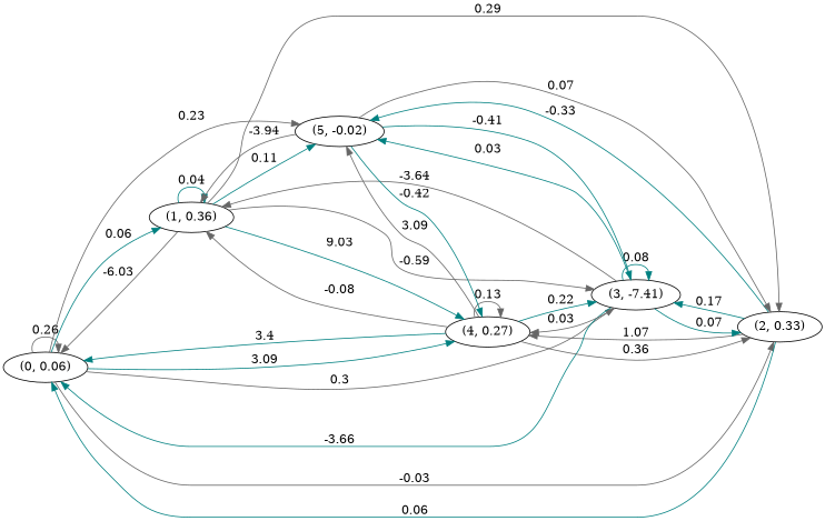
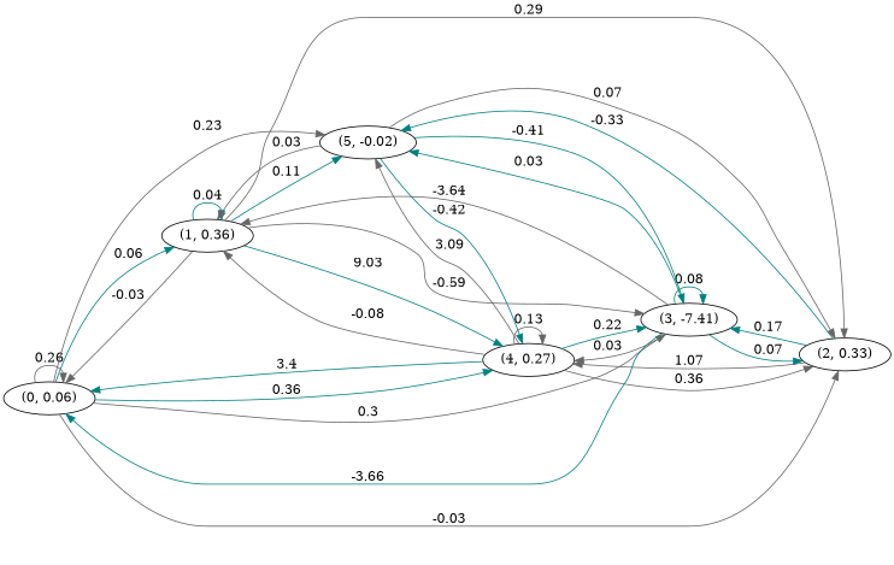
  digraph {
    rankdir=LR
    edge [color=gray40]
    n1 [label="(0, 0.06)"]
    n2 [label="(1, 0.36)"]
    n3 [label="(2, 0.33)"]
    n4 [label="(3, -7.41)"]
    n5 [label="(4, 0.27)"]
    n6 [label="(5, -0.02)"]
    n1 -> n1 [label=0.26]
    n1 -> n2 [color=teal label=0.06]
    n1 -> n3 [label=-0.03]
    n1 -> n4 [label=0.3]
-   n1 -> n5 [color=teal label=3.09]
+   n1 -> n5 [color=teal label=0.36]
    n1 -> n6 [label=0.23]
-   n2 -> n1 [label=-6.03]
+   n2 -> n1 [label=-0.03]
    n2 -> n2 [color=teal label=0.04]
    n2 -> n3 [label=0.29]
    n2 -> n4 [label=-0.59]
    n2 -> n5 [color=teal label=9.03]
    n2 -> n6 [color=teal label=0.11]
-   n3 -> n1 [color=teal label=0.06]
    n3 -> n4 [color=teal label=0.17]
    n3 -> n5 [label=1.07]
    n3 -> n6 [color=teal label=-0.33]
    n4 -> n1 [color=teal label=-3.66]
    n4 -> n2 [label=-3.64]
    n4 -> n3 [color=teal label=0.07]
    n4 -> n4 [color=teal label=0.08]
    n4 -> n5 [label=0.03]
    n4 -> n6 [color=teal label=0.03]
    n5 -> n1 [color=teal label=3.4]
    n5 -> n2 [label=-0.08]
    n5 -> n3 [label=0.36]
    n5 -> n4 [color=teal label=0.22]
    n5 -> n5 [label=0.13]
    n5 -> n6 [label=3.09]
-   n6 -> n2 [label=-3.94]
+   n6 -> n2 [label=0.03]
    n6 -> n3 [label=0.07]
    n6 -> n4 [color=teal label=-0.41]
    n6 -> n5 [color=teal label=-0.42]
  }
